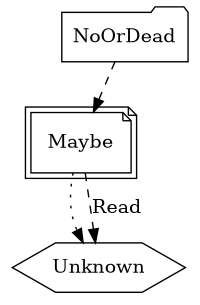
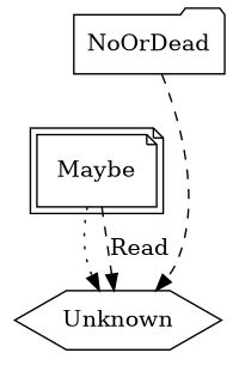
  digraph {
    edge [style=dashed]
    Maybe [peripheries=2 shape=note]
    Unknown [shape=hexagon]
    NoOrDead [shape=folder]
    Maybe -> Unknown [style=dotted]
    Maybe -> Unknown [label=Read]
-   NoOrDead -> Maybe
+   NoOrDead -> Unknown
  }
